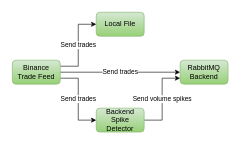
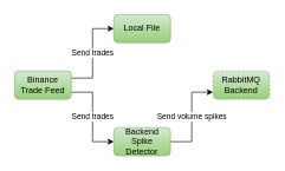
  <mxCell id="0" />
  <mxCell id="1" parent="0" />
  <mxCell id="2" value="Local File" style="rounded=1;whiteSpace=wrap;html=1;fillColor=#d5e8d4;gradientColor=#97d077;strokeColor=#82b366;" parent="1" vertex="1"><mxGeometry x="160" y="20" width="80" height="40" as="geometry" /></mxCell>
  <mxCell id="3" value="Send trades" style="edgeStyle=orthogonalEdgeStyle;rounded=0;orthogonalLoop=1;jettySize=auto;html=1;entryX=0;entryY=0.5;entryDx=0;entryDy=0;exitX=1;exitY=0.25;exitDx=0;exitDy=0;" edge="1" parent="1" source="6" target="2"><mxGeometry relative="1" as="geometry" /></mxCell>
- <mxCell id="4" value="Send trades" style="edgeStyle=orthogonalEdgeStyle;rounded=0;orthogonalLoop=1;jettySize=auto;html=1;entryX=0;entryY=0.5;entryDx=0;entryDy=0;" edge="1" parent="1" source="6" target="7"><mxGeometry relative="1" as="geometry" /></mxCell>
  <mxCell id="5" value="Send trades" style="edgeStyle=orthogonalEdgeStyle;rounded=0;orthogonalLoop=1;jettySize=auto;html=1;entryX=0;entryY=0.5;entryDx=0;entryDy=0;exitX=1;exitY=0.75;exitDx=0;exitDy=0;" edge="1" parent="1" source="6" target="9"><mxGeometry relative="1" as="geometry" /></mxCell>
  <mxCell id="6" value="Binance&lt;br&gt;Trade Feed" style="rounded=1;whiteSpace=wrap;html=1;fillColor=#d5e8d4;gradientColor=#97d077;strokeColor=#82b366;" parent="1" vertex="1"><mxGeometry x="20" y="100" width="80" height="40" as="geometry" /></mxCell>
- <mxCell id="7" value="RabbitMQ Backend" style="rounded=1;whiteSpace=wrap;html=1;fillColor=#d5e8d4;gradientColor=#97d077;strokeColor=#82b366;" parent="1" vertex="1"><mxGeometry x="300" y="100" width="80" height="40" as="geometry" /></mxCell>
+ <mxCell id="7" value="RabbitMQ Backend" style="rounded=1;whiteSpace=wrap;html=1;fillColor=#d5e8d4;gradientColor=#97d077;strokeColor=#82b366;dashed=1;" parent="1" vertex="1"><mxGeometry x="300" y="100" width="80" height="40" as="geometry" /></mxCell>
  <mxCell id="8" value="Send volume spikes" style="edgeStyle=orthogonalEdgeStyle;rounded=0;orthogonalLoop=1;jettySize=auto;html=1;entryX=0;entryY=0.75;entryDx=0;entryDy=0;" edge="1" parent="1" source="9" target="7"><mxGeometry relative="1" as="geometry" /></mxCell>
  <mxCell id="9" value="Backend Spike&lt;br&gt;Detector" style="rounded=1;whiteSpace=wrap;html=1;fillColor=#d5e8d4;gradientColor=#97d077;strokeColor=#82b366;" parent="1" vertex="1"><mxGeometry x="160" y="180" width="80" height="40" as="geometry" /></mxCell>
